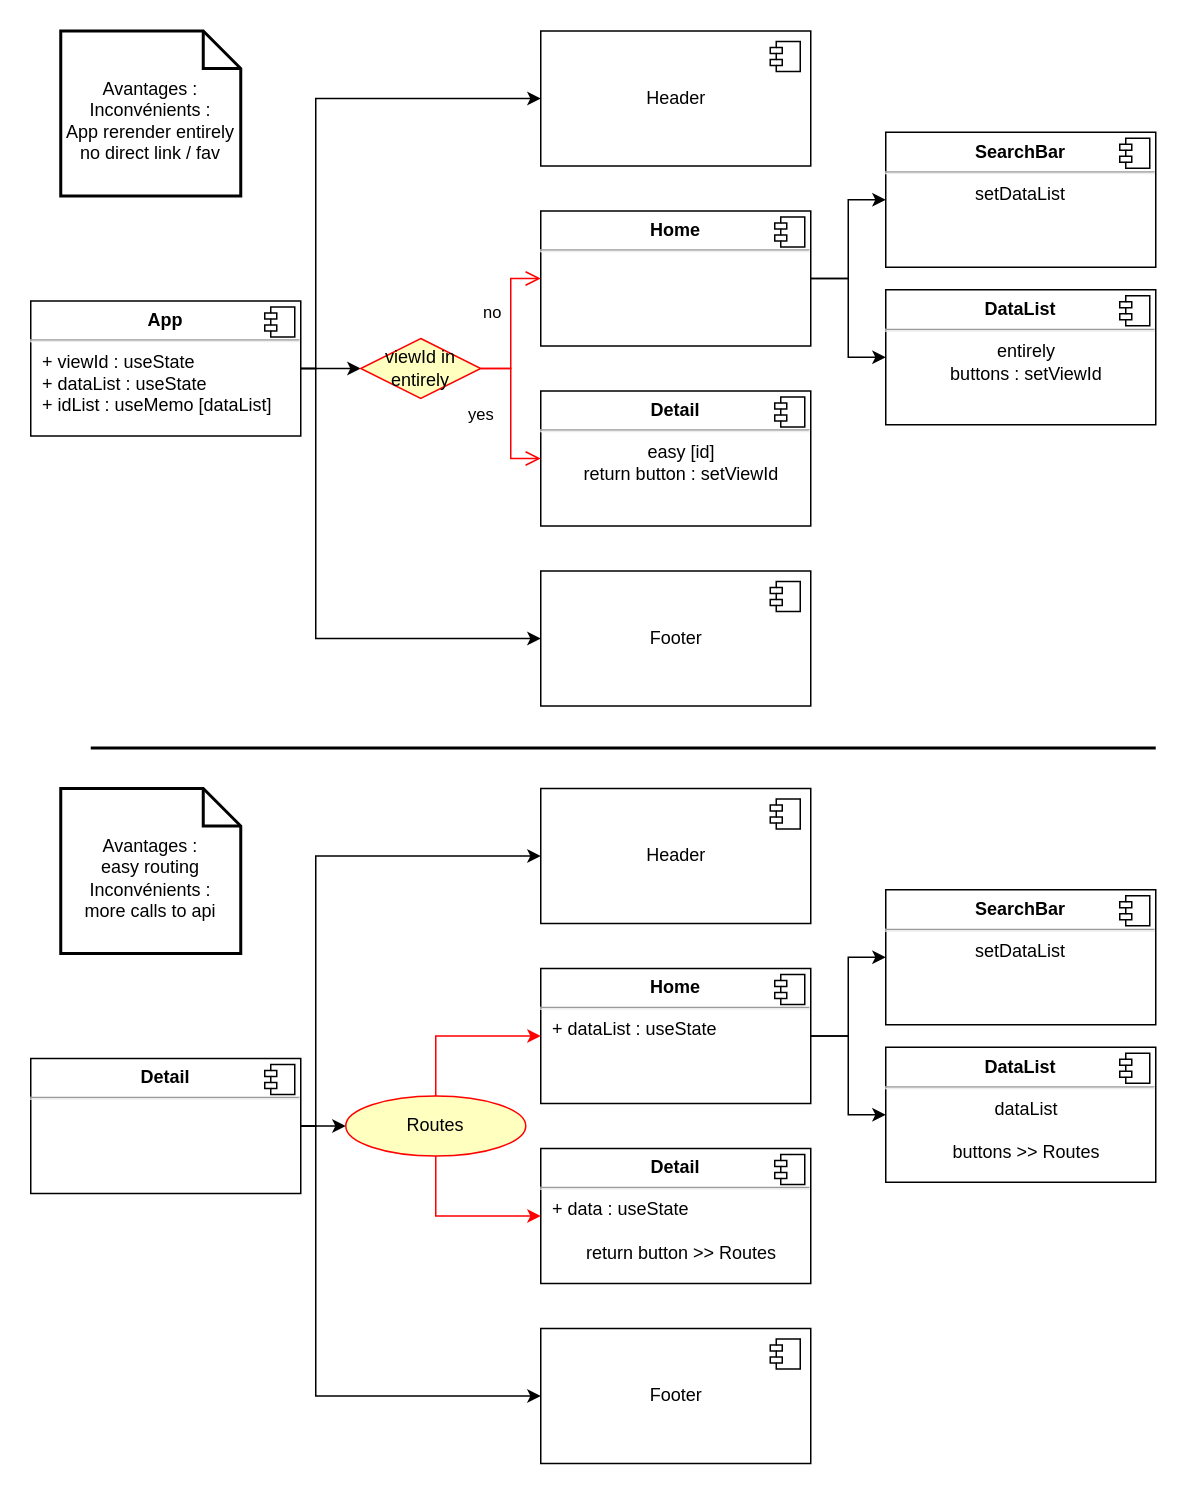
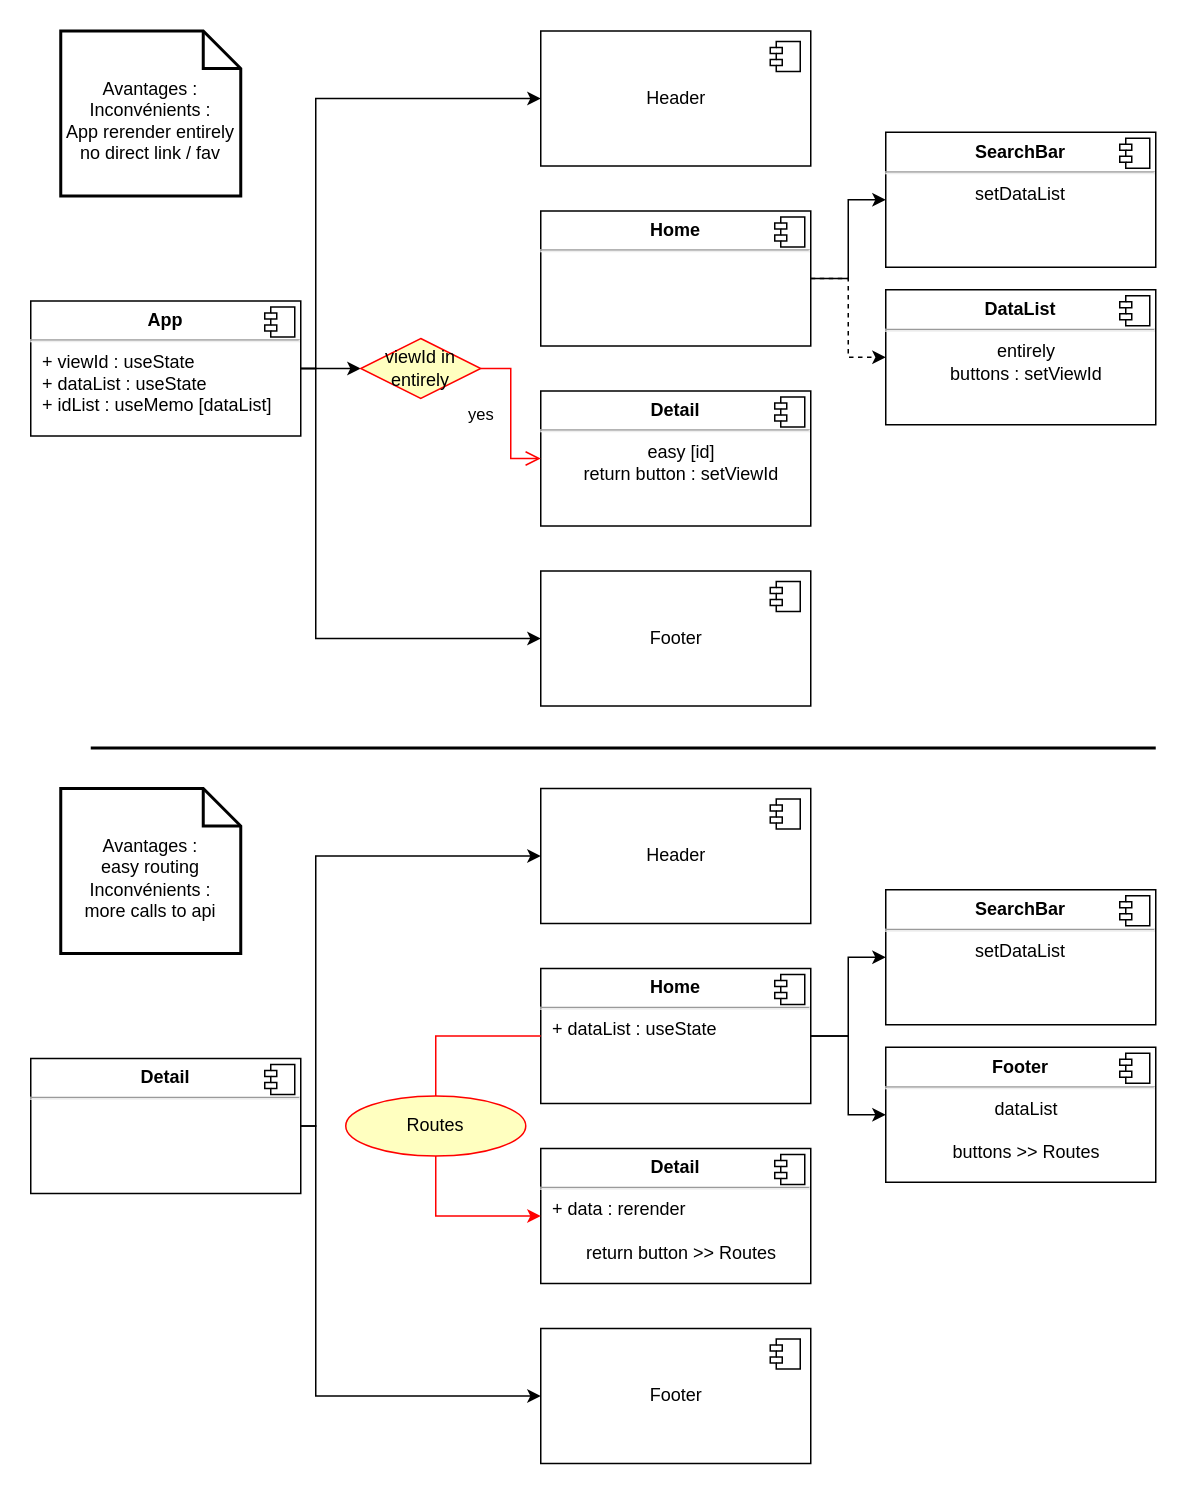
  <mxCell id="0" />
  <mxCell id="1" parent="0" />
  <mxCell id="2" style="edgeStyle=orthogonalEdgeStyle;rounded=0;orthogonalLoop=1;jettySize=auto;html=1;entryX=0;entryY=0.5;entryDx=0;entryDy=0;" edge="1" parent="1" source="5" target="9"><mxGeometry relative="1" as="geometry"><Array as="points"><mxPoint x="210" y="245" /><mxPoint x="210" y="65" /></Array></mxGeometry></mxCell>
  <mxCell id="3" style="edgeStyle=orthogonalEdgeStyle;rounded=0;orthogonalLoop=1;jettySize=auto;html=1;entryX=0;entryY=0.5;entryDx=0;entryDy=0;" edge="1" parent="1" source="5" target="13"><mxGeometry relative="1" as="geometry"><Array as="points"><mxPoint x="210" y="245" /><mxPoint x="210" y="425" /></Array></mxGeometry></mxCell>
  <mxCell id="4" style="edgeStyle=orthogonalEdgeStyle;rounded=0;orthogonalLoop=1;jettySize=auto;html=1;strokeColor=#000000;" edge="1" parent="1" source="5" target="21"><mxGeometry relative="1" as="geometry"><mxPoint x="234" y="245" as="targetPoint" /></mxGeometry></mxCell>
  <mxCell id="5" value="&lt;p style=&quot;margin:0px;margin-top:6px;text-align:center;&quot;&gt;&lt;b&gt;App&lt;/b&gt;&lt;/p&gt;&lt;hr&gt;&lt;p style=&quot;margin:0px;margin-left:8px;&quot;&gt;+ viewId : useState&lt;br&gt;+ dataList : useState&lt;br&gt;&lt;/p&gt;&lt;p style=&quot;margin:0px;margin-left:8px;&quot;&gt;+ idList : useMemo [dataList]&lt;br&gt;&lt;/p&gt;" style="align=left;overflow=fill;html=1;dropTarget=0;" vertex="1" parent="1"><mxGeometry x="20" y="200" width="180" height="90" as="geometry" /></mxCell>
  <mxCell id="6" value="" style="shape=component;jettyWidth=8;jettyHeight=4;" vertex="1" parent="5"><mxGeometry x="1" width="20" height="20" relative="1" as="geometry"><mxPoint x="-24" y="4" as="offset" /></mxGeometry></mxCell>
  <mxCell id="7" value="&lt;p style=&quot;margin:0px;margin-top:6px;text-align:center;&quot;&gt;&lt;b&gt;SearchBar&lt;/b&gt;&lt;/p&gt;&lt;hr&gt;&lt;div align=&quot;center&quot;&gt;setDataList&lt;br&gt;&lt;/div&gt;" style="align=left;overflow=fill;html=1;dropTarget=0;" vertex="1" parent="1"><mxGeometry x="590" y="87.5" width="180" height="90" as="geometry" /></mxCell>
  <mxCell id="8" value="" style="shape=component;jettyWidth=8;jettyHeight=4;" vertex="1" parent="7"><mxGeometry x="1" width="20" height="20" relative="1" as="geometry"><mxPoint x="-24" y="4" as="offset" /></mxGeometry></mxCell>
  <mxCell id="9" value="Header" style="html=1;dropTarget=0;" vertex="1" parent="1"><mxGeometry x="360" y="20" width="180" height="90" as="geometry" /></mxCell>
  <mxCell id="10" value="" style="shape=module;jettyWidth=8;jettyHeight=4;" vertex="1" parent="9"><mxGeometry x="1" width="20" height="20" relative="1" as="geometry"><mxPoint x="-27" y="7" as="offset" /></mxGeometry></mxCell>
  <mxCell id="11" value="&lt;p style=&quot;margin:0px;margin-top:6px;text-align:center;&quot;&gt;&lt;b&gt;DataList&lt;/b&gt;&lt;/p&gt;&lt;hr&gt;&lt;p style=&quot;margin:0px;margin-left:8px;&quot; align=&quot;center&quot;&gt;entirely&lt;/p&gt;&lt;p style=&quot;margin:0px;margin-left:8px;&quot; align=&quot;center&quot;&gt;buttons : setViewId&lt;br&gt;&lt;/p&gt;" style="align=left;overflow=fill;html=1;dropTarget=0;" vertex="1" parent="1"><mxGeometry x="590" y="192.5" width="180" height="90" as="geometry" /></mxCell>
  <mxCell id="12" value="" style="shape=component;jettyWidth=8;jettyHeight=4;" vertex="1" parent="11"><mxGeometry x="1" width="20" height="20" relative="1" as="geometry"><mxPoint x="-24" y="4" as="offset" /></mxGeometry></mxCell>
  <mxCell id="13" value="Footer" style="html=1;dropTarget=0;" vertex="1" parent="1"><mxGeometry x="360" y="380" width="180" height="90" as="geometry" /></mxCell>
  <mxCell id="14" value="" style="shape=module;jettyWidth=8;jettyHeight=4;" vertex="1" parent="13"><mxGeometry x="1" width="20" height="20" relative="1" as="geometry"><mxPoint x="-27" y="7" as="offset" /></mxGeometry></mxCell>
  <mxCell id="15" style="edgeStyle=orthogonalEdgeStyle;rounded=0;orthogonalLoop=1;jettySize=auto;html=1;entryX=0;entryY=0.5;entryDx=0;entryDy=0;exitX=1;exitY=0.5;exitDx=0;exitDy=0;" edge="1" parent="1" source="17" target="7"><mxGeometry relative="1" as="geometry"><mxPoint x="540" y="185" as="sourcePoint" /></mxGeometry></mxCell>
- <mxCell id="16" style="edgeStyle=orthogonalEdgeStyle;rounded=0;orthogonalLoop=1;jettySize=auto;html=1;entryX=0;entryY=0.5;entryDx=0;entryDy=0;exitX=1;exitY=0.5;exitDx=0;exitDy=0;" edge="1" parent="1" source="17" target="11"><mxGeometry relative="1" as="geometry"><mxPoint x="540" y="185" as="sourcePoint" /></mxGeometry></mxCell>
+ <mxCell id="16" style="edgeStyle=orthogonalEdgeStyle;rounded=0;orthogonalLoop=1;jettySize=auto;html=1;entryX=0;entryY=0.5;entryDx=0;entryDy=0;exitX=1;exitY=0.5;exitDx=0;exitDy=0;dashed=1;" edge="1" parent="1" source="17" target="11"><mxGeometry relative="1" as="geometry"><mxPoint x="540" y="185" as="sourcePoint" /></mxGeometry></mxCell>
  <mxCell id="17" value="&lt;p style=&quot;margin:0px;margin-top:6px;text-align:center;&quot;&gt;&lt;b&gt;Home&lt;/b&gt;&lt;/p&gt;&lt;hr&gt;&lt;p style=&quot;margin:0px;margin-left:8px;&quot; align=&quot;left&quot;&gt;&lt;br&gt;&lt;/p&gt;" style="align=left;overflow=fill;html=1;dropTarget=0;" vertex="1" parent="1"><mxGeometry x="360" y="140" width="180" height="90" as="geometry" /></mxCell>
  <mxCell id="18" value="" style="shape=component;jettyWidth=8;jettyHeight=4;" vertex="1" parent="17"><mxGeometry x="1" width="20" height="20" relative="1" as="geometry"><mxPoint x="-24" y="4" as="offset" /></mxGeometry></mxCell>
  <mxCell id="19" value="&lt;p style=&quot;margin:0px;margin-top:6px;text-align:center;&quot;&gt;&lt;b&gt;Detail&lt;/b&gt;&lt;/p&gt;&lt;hr&gt;&lt;p style=&quot;margin:0px;margin-left:8px;&quot; align=&quot;center&quot;&gt;easy [id]&lt;/p&gt;&lt;p style=&quot;margin:0px;margin-left:8px;&quot; align=&quot;center&quot;&gt;return button : setViewId&lt;br&gt;&lt;/p&gt;" style="align=left;overflow=fill;html=1;dropTarget=0;" vertex="1" parent="1"><mxGeometry x="360" y="260" width="180" height="90" as="geometry" /></mxCell>
  <mxCell id="20" value="" style="shape=component;jettyWidth=8;jettyHeight=4;" vertex="1" parent="19"><mxGeometry x="1" width="20" height="20" relative="1" as="geometry"><mxPoint x="-24" y="4" as="offset" /></mxGeometry></mxCell>
  <mxCell id="21" value="viewId in entirely" style="rhombus;whiteSpace=wrap;html=1;fillColor=#ffffc0;strokeColor=#ff0000;" vertex="1" parent="1"><mxGeometry x="240" y="225" width="80" height="40" as="geometry" /></mxCell>
  <mxCell id="22" value="yes" style="edgeStyle=orthogonalEdgeStyle;html=1;align=left;verticalAlign=bottom;endArrow=open;endSize=8;strokeColor=#ff0000;rounded=0;entryX=0;entryY=0.5;entryDx=0;entryDy=0;" edge="1" source="21" parent="1" target="19"><mxGeometry x="0.2" y="-30" relative="1" as="geometry"><mxPoint x="280" y="520" as="targetPoint" /><mxPoint as="offset" /></mxGeometry></mxCell>
- <mxCell id="23" value="no" style="edgeStyle=orthogonalEdgeStyle;html=1;align=left;verticalAlign=top;endArrow=open;endSize=8;strokeColor=#ff0000;rounded=0;entryX=0;entryY=0.5;entryDx=0;entryDy=0;" edge="1" source="21" parent="1" target="17"><mxGeometry x="0.4" y="20" relative="1" as="geometry"><mxPoint x="140" y="600" as="targetPoint" /><mxPoint as="offset" /></mxGeometry></mxCell>
  <mxCell id="24" style="edgeStyle=orthogonalEdgeStyle;rounded=0;orthogonalLoop=1;jettySize=auto;html=1;entryX=0;entryY=0.5;entryDx=0;entryDy=0;" edge="1" source="27" target="31" parent="1"><mxGeometry relative="1" as="geometry"><Array as="points"><mxPoint x="210" y="750" /><mxPoint x="210" y="570" /></Array></mxGeometry></mxCell>
  <mxCell id="25" style="edgeStyle=orthogonalEdgeStyle;rounded=0;orthogonalLoop=1;jettySize=auto;html=1;entryX=0;entryY=0.5;entryDx=0;entryDy=0;" edge="1" source="27" target="35" parent="1"><mxGeometry relative="1" as="geometry"><Array as="points"><mxPoint x="210" y="750" /><mxPoint x="210" y="930" /></Array></mxGeometry></mxCell>
- <mxCell id="26" style="edgeStyle=orthogonalEdgeStyle;rounded=0;orthogonalLoop=1;jettySize=auto;html=1;strokeColor=#000000;entryX=0;entryY=0.5;entryDx=0;entryDy=0;" edge="1" source="27" target="45" parent="1"><mxGeometry relative="1" as="geometry"><mxPoint x="240" y="750" as="targetPoint" /></mxGeometry></mxCell>
  <mxCell id="27" value="&lt;p style=&quot;margin:0px;margin-top:6px;text-align:center;&quot;&gt;&lt;b&gt;Detail&lt;/b&gt;&lt;/p&gt;&lt;hr&gt;&lt;p style=&quot;margin:0px;margin-left:8px;&quot;&gt;&lt;br&gt;&lt;/p&gt;" style="align=left;overflow=fill;html=1;dropTarget=0;" vertex="1" parent="1"><mxGeometry x="20" y="705" width="180" height="90" as="geometry" /></mxCell>
  <mxCell id="28" value="" style="shape=component;jettyWidth=8;jettyHeight=4;" vertex="1" parent="27"><mxGeometry x="1" width="20" height="20" relative="1" as="geometry"><mxPoint x="-24" y="4" as="offset" /></mxGeometry></mxCell>
  <mxCell id="29" value="&lt;p style=&quot;margin:0px;margin-top:6px;text-align:center;&quot;&gt;&lt;b&gt;SearchBar&lt;/b&gt;&lt;/p&gt;&lt;hr&gt;&lt;div align=&quot;center&quot;&gt;setDataList&lt;br&gt;&lt;/div&gt;" style="align=left;overflow=fill;html=1;dropTarget=0;" vertex="1" parent="1"><mxGeometry x="590" y="592.5" width="180" height="90" as="geometry" /></mxCell>
  <mxCell id="30" value="" style="shape=component;jettyWidth=8;jettyHeight=4;" vertex="1" parent="29"><mxGeometry x="1" width="20" height="20" relative="1" as="geometry"><mxPoint x="-24" y="4" as="offset" /></mxGeometry></mxCell>
  <mxCell id="31" value="Header" style="html=1;dropTarget=0;" vertex="1" parent="1"><mxGeometry x="360" y="525" width="180" height="90" as="geometry" /></mxCell>
  <mxCell id="32" value="" style="shape=module;jettyWidth=8;jettyHeight=4;" vertex="1" parent="31"><mxGeometry x="1" width="20" height="20" relative="1" as="geometry"><mxPoint x="-27" y="7" as="offset" /></mxGeometry></mxCell>
- <mxCell id="33" value="&lt;p style=&quot;margin:0px;margin-top:6px;text-align:center;&quot;&gt;&lt;b&gt;DataList&lt;/b&gt;&lt;/p&gt;&lt;hr&gt;&lt;p style=&quot;margin:0px;margin-left:8px;&quot; align=&quot;center&quot;&gt;dataList&lt;/p&gt;&lt;p style=&quot;margin:0px;margin-left:8px;&quot; align=&quot;center&quot;&gt;&lt;br&gt;&lt;/p&gt;&lt;p style=&quot;margin:0px;margin-left:8px;&quot; align=&quot;center&quot;&gt;buttons &amp;gt;&amp;gt; Routes&lt;br&gt;&lt;/p&gt;" style="align=left;overflow=fill;html=1;dropTarget=0;" vertex="1" parent="1"><mxGeometry x="590" y="697.5" width="180" height="90" as="geometry" /></mxCell>
+ <mxCell id="33" value="&lt;p style=&quot;margin:0px;margin-top:6px;text-align:center;&quot;&gt;&lt;b&gt;Footer&lt;/b&gt;&lt;/p&gt;&lt;hr&gt;&lt;p style=&quot;margin:0px;margin-left:8px;&quot; align=&quot;center&quot;&gt;dataList&lt;/p&gt;&lt;p style=&quot;margin:0px;margin-left:8px;&quot; align=&quot;center&quot;&gt;&lt;br&gt;&lt;/p&gt;&lt;p style=&quot;margin:0px;margin-left:8px;&quot; align=&quot;center&quot;&gt;buttons &amp;gt;&amp;gt; Routes&lt;br&gt;&lt;/p&gt;" style="align=left;overflow=fill;html=1;dropTarget=0;" vertex="1" parent="1"><mxGeometry x="590" y="697.5" width="180" height="90" as="geometry" /></mxCell>
  <mxCell id="34" value="" style="shape=component;jettyWidth=8;jettyHeight=4;" vertex="1" parent="33"><mxGeometry x="1" width="20" height="20" relative="1" as="geometry"><mxPoint x="-24" y="4" as="offset" /></mxGeometry></mxCell>
  <mxCell id="35" value="Footer" style="html=1;dropTarget=0;" vertex="1" parent="1"><mxGeometry x="360" y="885" width="180" height="90" as="geometry" /></mxCell>
  <mxCell id="36" value="" style="shape=module;jettyWidth=8;jettyHeight=4;" vertex="1" parent="35"><mxGeometry x="1" width="20" height="20" relative="1" as="geometry"><mxPoint x="-27" y="7" as="offset" /></mxGeometry></mxCell>
  <mxCell id="37" style="edgeStyle=orthogonalEdgeStyle;rounded=0;orthogonalLoop=1;jettySize=auto;html=1;entryX=0;entryY=0.5;entryDx=0;entryDy=0;exitX=1;exitY=0.5;exitDx=0;exitDy=0;" edge="1" source="39" target="29" parent="1"><mxGeometry relative="1" as="geometry"><mxPoint x="540" y="690" as="sourcePoint" /></mxGeometry></mxCell>
  <mxCell id="38" style="edgeStyle=orthogonalEdgeStyle;rounded=0;orthogonalLoop=1;jettySize=auto;html=1;entryX=0;entryY=0.5;entryDx=0;entryDy=0;exitX=1;exitY=0.5;exitDx=0;exitDy=0;" edge="1" source="39" target="33" parent="1"><mxGeometry relative="1" as="geometry"><mxPoint x="540" y="690" as="sourcePoint" /></mxGeometry></mxCell>
  <mxCell id="39" value="&lt;p style=&quot;margin:0px;margin-top:6px;text-align:center;&quot;&gt;&lt;b&gt;Home&lt;/b&gt;&lt;/p&gt;&lt;hr&gt;&lt;p style=&quot;margin:0px;margin-left:8px;&quot;&gt;+ dataList : useState&lt;/p&gt;&lt;p style=&quot;margin:0px;margin-left:8px;&quot; align=&quot;left&quot;&gt;&lt;/p&gt;" style="align=left;overflow=fill;html=1;dropTarget=0;" vertex="1" parent="1"><mxGeometry x="360" y="645" width="180" height="90" as="geometry" /></mxCell>
  <mxCell id="40" value="" style="shape=component;jettyWidth=8;jettyHeight=4;" vertex="1" parent="39"><mxGeometry x="1" width="20" height="20" relative="1" as="geometry"><mxPoint x="-24" y="4" as="offset" /></mxGeometry></mxCell>
- <mxCell id="41" value="&lt;p style=&quot;margin:0px;margin-top:6px;text-align:center;&quot;&gt;&lt;b&gt;Detail&lt;/b&gt;&lt;/p&gt;&lt;hr&gt;&lt;p style=&quot;margin:0px;margin-left:8px;&quot; align=&quot;left&quot;&gt;+ data : useState&lt;/p&gt;&lt;p style=&quot;margin:0px;margin-left:8px;&quot; align=&quot;left&quot;&gt;&lt;br&gt;&lt;/p&gt;&lt;p style=&quot;margin:0px;margin-left:8px;&quot; align=&quot;center&quot;&gt;return button &amp;gt;&amp;gt; Routes&lt;br&gt;&lt;/p&gt;" style="align=left;overflow=fill;html=1;dropTarget=0;" vertex="1" parent="1"><mxGeometry x="360" y="765" width="180" height="90" as="geometry" /></mxCell>
+ <mxCell id="41" value="&lt;p style=&quot;margin:0px;margin-top:6px;text-align:center;&quot;&gt;&lt;b&gt;Detail&lt;/b&gt;&lt;/p&gt;&lt;hr&gt;&lt;p style=&quot;margin:0px;margin-left:8px;&quot; align=&quot;left&quot;&gt;+ data : rerender&lt;/p&gt;&lt;p style=&quot;margin:0px;margin-left:8px;&quot; align=&quot;left&quot;&gt;&lt;br&gt;&lt;/p&gt;&lt;p style=&quot;margin:0px;margin-left:8px;&quot; align=&quot;center&quot;&gt;return button &amp;gt;&amp;gt; Routes&lt;br&gt;&lt;/p&gt;" style="align=left;overflow=fill;html=1;dropTarget=0;" vertex="1" parent="1"><mxGeometry x="360" y="765" width="180" height="90" as="geometry" /></mxCell>
  <mxCell id="42" value="" style="shape=component;jettyWidth=8;jettyHeight=4;" vertex="1" parent="41"><mxGeometry x="1" width="20" height="20" relative="1" as="geometry"><mxPoint x="-24" y="4" as="offset" /></mxGeometry></mxCell>
- <mxCell id="43" style="edgeStyle=orthogonalEdgeStyle;rounded=0;orthogonalLoop=1;jettySize=auto;html=1;entryX=0;entryY=0.5;entryDx=0;entryDy=0;strokeColor=#FF0000;exitX=0.5;exitY=0;exitDx=0;exitDy=0;" edge="1" parent="1" source="45" target="39"><mxGeometry relative="1" as="geometry" /></mxCell>
+ <mxCell id="43" style="edgeStyle=orthogonalEdgeStyle;rounded=0;orthogonalLoop=1;jettySize=auto;html=1;entryX=0;entryY=0.5;entryDx=0;entryDy=0;strokeColor=#FF0000;exitX=0.5;exitY=0;exitDx=0;exitDy=0;endArrow=none;" edge="1" parent="1" source="45" target="39"><mxGeometry relative="1" as="geometry" /></mxCell>
  <mxCell id="44" style="edgeStyle=orthogonalEdgeStyle;rounded=0;orthogonalLoop=1;jettySize=auto;html=1;entryX=0;entryY=0.5;entryDx=0;entryDy=0;strokeColor=#FF0000;exitX=0.5;exitY=1;exitDx=0;exitDy=0;" edge="1" parent="1" source="45" target="41"><mxGeometry relative="1" as="geometry" /></mxCell>
  <mxCell id="45" value="Routes" style="ellipse;whiteSpace=wrap;html=1;arcSize=40;fontColor=#000000;fillColor=#ffffc0;strokeColor=#ff0000;" vertex="1" parent="1"><mxGeometry x="230" y="730" width="120" height="40" as="geometry" /></mxCell>
  <mxCell id="46" value="" style="line;strokeWidth=2;fillColor=#000000;align=left;verticalAlign=middle;spacingTop=-1;spacingLeft=3;spacingRight=3;rotatable=0;labelPosition=right;points=[];portConstraint=eastwest;strokeColor=inherit;" vertex="1" parent="1"><mxGeometry x="60" y="494" width="710" height="8" as="geometry" /></mxCell>
  <mxCell id="47" value="&lt;div&gt;Avantages :&lt;/div&gt;&lt;div&gt;Inconvénients :&lt;/div&gt;&lt;div&gt;App rerender entirely&lt;/div&gt;&lt;div&gt;no direct link / fav&lt;br&gt;&lt;/div&gt;" style="shape=note2;boundedLbl=1;whiteSpace=wrap;html=1;size=25;verticalAlign=top;align=center;strokeWidth=2;fillColor=none;" vertex="1" parent="1"><mxGeometry x="40" y="20" width="120" height="110" as="geometry" /></mxCell>
  <mxCell id="48" value="&lt;div&gt;Avantages :&lt;/div&gt;&lt;div&gt;easy routing&lt;br&gt;&lt;/div&gt;&lt;div&gt;Inconvénients :&lt;/div&gt;&lt;div&gt;more calls to api&lt;br&gt;&lt;/div&gt;" style="shape=note2;boundedLbl=1;whiteSpace=wrap;html=1;size=25;verticalAlign=top;align=center;strokeWidth=2;fillColor=none;" vertex="1" parent="1"><mxGeometry x="40" y="525" width="120" height="110" as="geometry" /></mxCell>
